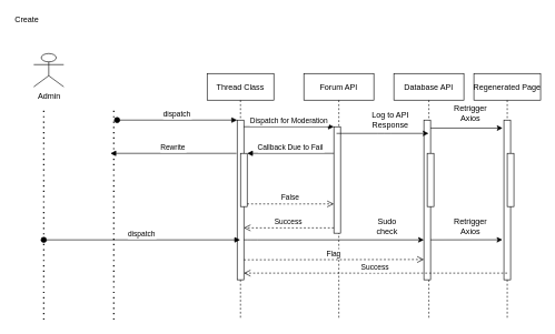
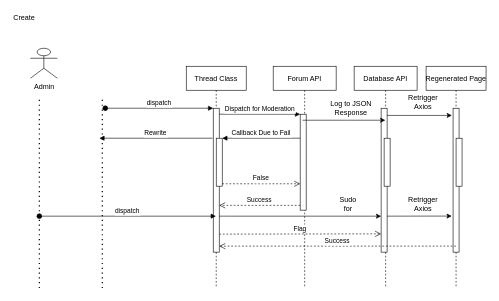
  <mxCell id="0" />
  <mxCell id="1" parent="0" />
  <mxCell id="2" value="Thread Class" style="shape=umlLifeline;perimeter=lifelinePerimeter;container=1;collapsible=0;recursiveResize=0;rounded=0;shadow=0;strokeWidth=1;" parent="1" vertex="1"><mxGeometry x="310" y="110" width="100" height="370" as="geometry" /></mxCell>
  <mxCell id="3" value="" style="points=[];perimeter=orthogonalPerimeter;rounded=0;shadow=0;strokeWidth=1;" parent="2" vertex="1"><mxGeometry x="45" y="70" width="10" height="240" as="geometry" /></mxCell>
  <mxCell id="4" value="dispatch" style="verticalAlign=bottom;startArrow=oval;endArrow=block;startSize=8;shadow=0;strokeWidth=1;" parent="2" target="3" edge="1"><mxGeometry relative="1" as="geometry"><mxPoint x="-135" y="70" as="sourcePoint" /></mxGeometry></mxCell>
  <mxCell id="5" value="" style="points=[];perimeter=orthogonalPerimeter;rounded=0;shadow=0;strokeWidth=1;" parent="2" vertex="1"><mxGeometry x="50" y="120" width="10" height="80" as="geometry" /></mxCell>
  <mxCell id="6" value="Forum API" style="shape=umlLifeline;perimeter=lifelinePerimeter;container=1;collapsible=0;recursiveResize=0;rounded=0;shadow=0;strokeWidth=1;" parent="1" vertex="1"><mxGeometry x="455" y="110" width="105" height="370" as="geometry" /></mxCell>
  <mxCell id="7" value="" style="points=[];perimeter=orthogonalPerimeter;rounded=0;shadow=0;strokeWidth=1;" parent="6" vertex="1"><mxGeometry x="45" y="80" width="10" height="160" as="geometry" /></mxCell>
  <mxCell id="8" value="Success" style="verticalAlign=bottom;endArrow=open;dashed=1;endSize=8;exitX=0;exitY=0.95;shadow=0;strokeWidth=1;" parent="1" source="7" target="3" edge="1"><mxGeometry relative="1" as="geometry"><mxPoint x="460" y="266" as="targetPoint" /></mxGeometry></mxCell>
  <mxCell id="9" value="Dispatch for Moderation" style="verticalAlign=bottom;endArrow=block;entryX=0;entryY=0;shadow=0;strokeWidth=1;" parent="1" source="3" target="7" edge="1"><mxGeometry relative="1" as="geometry"><mxPoint x="460" y="190" as="sourcePoint" /></mxGeometry></mxCell>
  <mxCell id="10" value="Callback Due to Fail" style="verticalAlign=bottom;endArrow=block;entryX=1;entryY=0;shadow=0;strokeWidth=1;" parent="1" source="7" target="5" edge="1"><mxGeometry relative="1" as="geometry"><mxPoint x="425" y="230" as="sourcePoint" /></mxGeometry></mxCell>
  <mxCell id="11" value="False" style="verticalAlign=bottom;endArrow=open;dashed=1;endSize=8;exitX=1;exitY=0.95;shadow=0;strokeWidth=1;" parent="1" source="5" target="7" edge="1"><mxGeometry relative="1" as="geometry"><mxPoint x="425" y="287" as="targetPoint" /></mxGeometry></mxCell>
  <mxCell id="12" value="Create" style="text;html=1;strokeColor=none;fillColor=none;align=center;verticalAlign=middle;whiteSpace=wrap;rounded=0;" vertex="1" parent="1"><mxGeometry x="20" y="20" width="40" height="20" as="geometry" /></mxCell>
  <mxCell id="13" value="Admin" style="shape=umlActor;verticalLabelPosition=bottom;verticalAlign=top;html=1;outlineConnect=0;" vertex="1" parent="1"><mxGeometry x="50" y="80" width="45" height="50" as="geometry" /></mxCell>
  <mxCell id="14" value="Database API" style="shape=umlLifeline;perimeter=lifelinePerimeter;container=1;collapsible=0;recursiveResize=0;rounded=0;shadow=0;strokeWidth=1;" vertex="1" parent="1"><mxGeometry x="590" y="110" width="105" height="370" as="geometry" /></mxCell>
  <mxCell id="15" value="" style="points=[];perimeter=orthogonalPerimeter;rounded=0;shadow=0;strokeWidth=1;" vertex="1" parent="14"><mxGeometry x="45" y="70" width="10" height="240" as="geometry" /></mxCell>
  <mxCell id="16" value="" style="points=[];perimeter=orthogonalPerimeter;rounded=0;shadow=0;strokeWidth=1;" vertex="1" parent="14"><mxGeometry x="50" y="120" width="10" height="80" as="geometry" /></mxCell>
  <mxCell id="17" value="" style="endArrow=classic;html=1;" edge="1" parent="14"><mxGeometry width="50" height="50" relative="1" as="geometry"><mxPoint x="55" y="82" as="sourcePoint" /><mxPoint x="163" y="82" as="targetPoint" /></mxGeometry></mxCell>
  <mxCell id="18" value="Retrigger Axios" style="text;html=1;strokeColor=none;fillColor=none;align=center;verticalAlign=middle;whiteSpace=wrap;rounded=0;" vertex="1" parent="14"><mxGeometry x="95" y="50" width="40" height="20" as="geometry" /></mxCell>
  <mxCell id="19" value="Regenerated Page" style="shape=umlLifeline;perimeter=lifelinePerimeter;container=1;collapsible=0;recursiveResize=0;rounded=0;shadow=0;strokeWidth=1;" vertex="1" parent="1"><mxGeometry x="710" y="110" width="100" height="370" as="geometry" /></mxCell>
  <mxCell id="20" value="" style="points=[];perimeter=orthogonalPerimeter;rounded=0;shadow=0;strokeWidth=1;" vertex="1" parent="19"><mxGeometry x="45" y="70" width="10" height="240" as="geometry" /></mxCell>
  <mxCell id="21" value="" style="points=[];perimeter=orthogonalPerimeter;rounded=0;shadow=0;strokeWidth=1;" vertex="1" parent="19"><mxGeometry x="50" y="120" width="10" height="80" as="geometry" /></mxCell>
  <mxCell id="22" value="" style="endArrow=none;dashed=1;html=1;dashPattern=1 3;strokeWidth=2;" edge="1" parent="1"><mxGeometry width="50" height="50" relative="1" as="geometry"><mxPoint x="65" y="480" as="sourcePoint" /><mxPoint x="65" y="160" as="targetPoint" /></mxGeometry></mxCell>
  <mxCell id="23" value="" style="endArrow=none;dashed=1;html=1;dashPattern=1 3;strokeWidth=2;" edge="1" parent="1"><mxGeometry width="50" height="50" relative="1" as="geometry"><mxPoint x="170" y="480" as="sourcePoint" /><mxPoint x="170" y="160" as="targetPoint" /></mxGeometry></mxCell>
  <mxCell id="24" value="Rewrite" style="verticalAlign=bottom;endArrow=block;entryX=1;entryY=0;shadow=0;strokeWidth=1;" edge="1" parent="1"><mxGeometry relative="1" as="geometry"><mxPoint x="354" y="230" as="sourcePoint" /><mxPoint x="165" y="230" as="targetPoint" /></mxGeometry></mxCell>
  <mxCell id="25" value="" style="endArrow=classic;html=1;" edge="1" parent="1" target="14"><mxGeometry width="50" height="50" relative="1" as="geometry"><mxPoint x="504" y="200" as="sourcePoint" /><mxPoint x="555" y="210" as="targetPoint" /><Array as="points"><mxPoint x="575" y="200" /></Array></mxGeometry></mxCell>
- <mxCell id="26" value="Log to API Response" style="text;html=1;strokeColor=none;fillColor=none;align=center;verticalAlign=middle;whiteSpace=wrap;rounded=0;" vertex="1" parent="1"><mxGeometry x="545" y="170" width="80" height="20" as="geometry" /></mxCell>
+ <mxCell id="26" value="Log to JSON Response" style="text;html=1;strokeColor=none;fillColor=none;align=center;verticalAlign=middle;whiteSpace=wrap;rounded=0;" vertex="1" parent="1"><mxGeometry x="545" y="170" width="80" height="20" as="geometry" /></mxCell>
  <mxCell id="27" value="dispatch" style="verticalAlign=bottom;startArrow=oval;endArrow=block;startSize=8;shadow=0;strokeWidth=1;" edge="1" parent="1" target="2"><mxGeometry relative="1" as="geometry"><mxPoint x="65" y="360" as="sourcePoint" /><mxPoint x="315" y="356" as="targetPoint" /></mxGeometry></mxCell>
  <mxCell id="28" value="" style="endArrow=classic;html=1;" edge="1" parent="1" source="3"><mxGeometry width="50" height="50" relative="1" as="geometry"><mxPoint x="375" y="370" as="sourcePoint" /><mxPoint x="635" y="360" as="targetPoint" /><Array as="points"><mxPoint x="375" y="360" /></Array></mxGeometry></mxCell>
- <mxCell id="29" value="Sudo check" style="text;html=1;strokeColor=none;fillColor=none;align=center;verticalAlign=middle;whiteSpace=wrap;rounded=0;" vertex="1" parent="1"><mxGeometry x="560" y="330" width="40" height="20" as="geometry" /></mxCell>
+ <mxCell id="29" value="Sudo for" style="text;html=1;strokeColor=none;fillColor=none;align=center;verticalAlign=middle;whiteSpace=wrap;rounded=0;" vertex="1" parent="1"><mxGeometry x="560" y="330" width="40" height="20" as="geometry" /></mxCell>
  <mxCell id="30" value="" style="endArrow=classic;html=1;entryX=-0.225;entryY=0.052;entryDx=0;entryDy=0;entryPerimeter=0;" edge="1" parent="1"><mxGeometry width="50" height="50" relative="1" as="geometry"><mxPoint x="645" y="360" as="sourcePoint" /><mxPoint x="752.75" y="359.88" as="targetPoint" /></mxGeometry></mxCell>
  <mxCell id="31" value="Retrigger Axios" style="text;html=1;strokeColor=none;fillColor=none;align=center;verticalAlign=middle;whiteSpace=wrap;rounded=0;" vertex="1" parent="1"><mxGeometry x="685" y="330" width="40" height="20" as="geometry" /></mxCell>
  <mxCell id="32" value="Flag" style="verticalAlign=bottom;endArrow=open;dashed=1;endSize=8;exitX=1;exitY=0.95;shadow=0;strokeWidth=1;entryX=0.005;entryY=0.873;entryDx=0;entryDy=0;entryPerimeter=0;" edge="1" parent="1" target="15"><mxGeometry relative="1" as="geometry"><mxPoint x="625" y="390" as="targetPoint" /><mxPoint x="365" y="390" as="sourcePoint" /></mxGeometry></mxCell>
  <mxCell id="33" value="Success" style="verticalAlign=bottom;endArrow=open;dashed=1;endSize=8;exitX=0;exitY=0.95;shadow=0;strokeWidth=1;" edge="1" parent="1"><mxGeometry relative="1" as="geometry"><mxPoint x="365" y="410" as="targetPoint" /><mxPoint x="760" y="410" as="sourcePoint" /></mxGeometry></mxCell>
